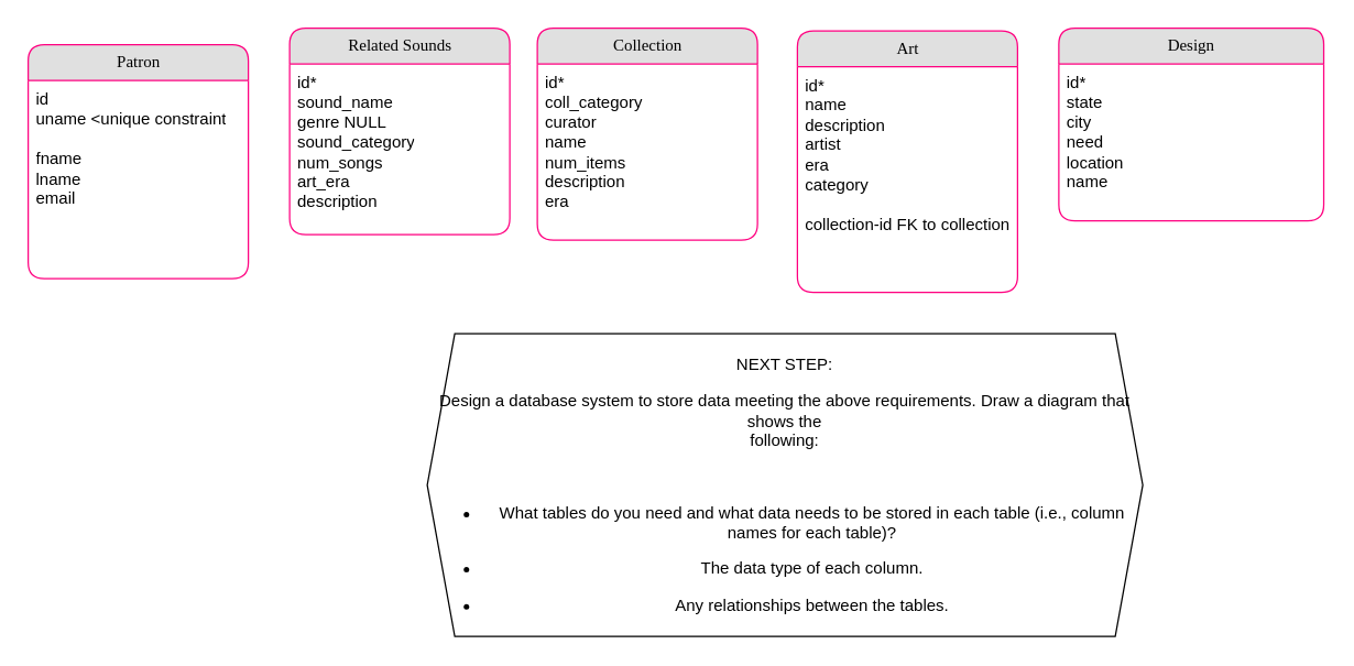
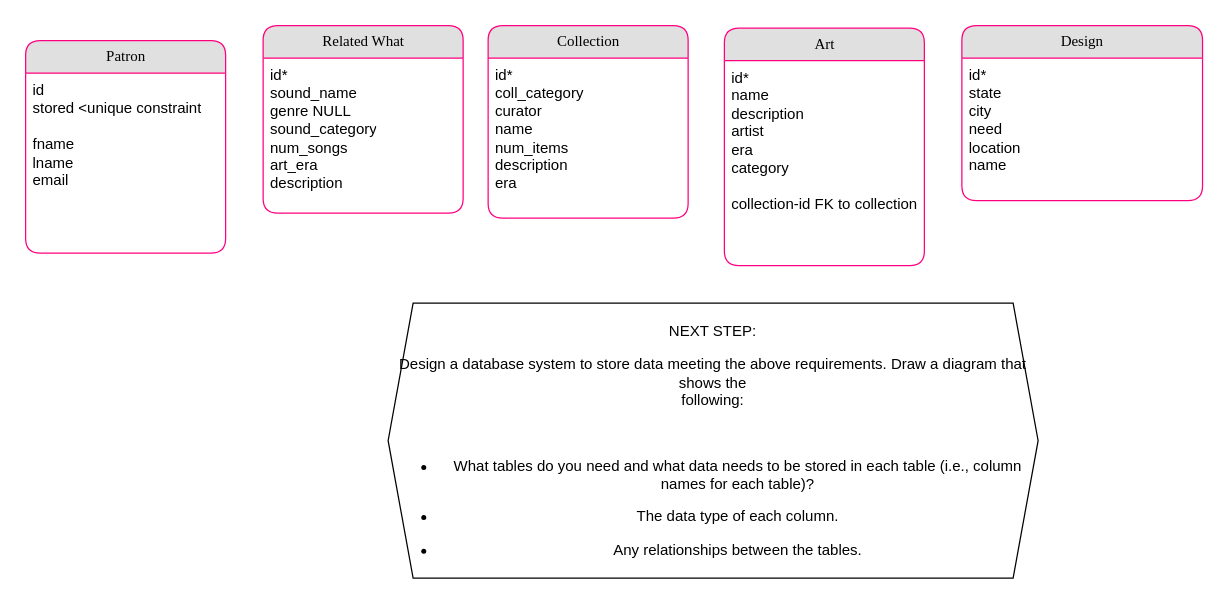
  <mxCell id="0" />
  <mxCell id="1" parent="0" />
  <mxCell id="2" value="Patron" style="swimlane;html=1;fontStyle=0;childLayout=stackLayout;horizontal=1;startSize=26;fillColor=#e0e0e0;horizontalStack=0;resizeParent=1;resizeLast=0;collapsible=1;marginBottom=0;swimlaneFillColor=#ffffff;align=center;rounded=1;shadow=0;comic=0;labelBackgroundColor=none;strokeWidth=1;fontFamily=Verdana;fontSize=12;strokeColor=#FF0080;" vertex="1" parent="1"><mxGeometry x="20" y="32" width="160" height="170" as="geometry" /></mxCell>
- <mxCell id="3" value="&lt;div&gt;id&lt;/div&gt;&lt;div&gt;uname &amp;lt;unique constraint&lt;/div&gt;&lt;div&gt;&lt;br&gt;&lt;/div&gt;&lt;div&gt;fname&lt;/div&gt;&lt;div&gt;lname&lt;/div&gt;&lt;div&gt;email&lt;br&gt;&lt;/div&gt;" style="text;html=1;strokeColor=none;fillColor=none;spacingLeft=4;spacingRight=4;whiteSpace=wrap;overflow=hidden;rotatable=0;points=[[0,0.5],[1,0.5]];portConstraint=eastwest;" vertex="1" parent="2"><mxGeometry y="26" width="160" height="94" as="geometry" /></mxCell>
+ <mxCell id="3" value="&lt;div&gt;id&lt;/div&gt;&lt;div&gt;stored &amp;lt;unique constraint&lt;/div&gt;&lt;div&gt;&lt;br&gt;&lt;/div&gt;&lt;div&gt;fname&lt;/div&gt;&lt;div&gt;lname&lt;/div&gt;&lt;div&gt;email&lt;br&gt;&lt;/div&gt;" style="text;html=1;strokeColor=none;fillColor=none;spacingLeft=4;spacingRight=4;whiteSpace=wrap;overflow=hidden;rotatable=0;points=[[0,0.5],[1,0.5]];portConstraint=eastwest;" vertex="1" parent="2"><mxGeometry y="26" width="160" height="94" as="geometry" /></mxCell>
  <mxCell id="4" value="Collection" style="swimlane;html=1;fontStyle=0;childLayout=stackLayout;horizontal=1;startSize=26;fillColor=#e0e0e0;horizontalStack=0;resizeParent=1;resizeLast=0;collapsible=1;marginBottom=0;swimlaneFillColor=#ffffff;align=center;rounded=1;shadow=0;comic=0;labelBackgroundColor=none;strokeWidth=1;fontFamily=Verdana;fontSize=12;strokeColor=#FF0080;" vertex="1" parent="1"><mxGeometry x="390" y="20" width="160" height="154" as="geometry" /></mxCell>
  <mxCell id="5" value="&lt;div&gt;id*&lt;/div&gt;&lt;div&gt;coll_category&lt;/div&gt;&lt;div&gt;curator&lt;/div&gt;&lt;div&gt;name&lt;/div&gt;&lt;div&gt;num_items&lt;/div&gt;&lt;div&gt;description &lt;br&gt;&lt;/div&gt;&lt;div&gt;era&lt;br&gt;&lt;/div&gt;&lt;div&gt;&lt;br&gt;&lt;/div&gt;&lt;div&gt;&lt;br&gt;&lt;/div&gt;" style="text;html=1;strokeColor=none;fillColor=none;spacingLeft=4;spacingRight=4;whiteSpace=wrap;overflow=hidden;rotatable=0;points=[[0,0.5],[1,0.5]];portConstraint=eastwest;" vertex="1" parent="4"><mxGeometry y="26" width="160" height="124" as="geometry" /></mxCell>
  <mxCell id="6" value="Design" style="swimlane;html=1;fontStyle=0;childLayout=stackLayout;horizontal=1;startSize=26;fillColor=#e0e0e0;horizontalStack=0;resizeParent=1;resizeLast=0;collapsible=1;marginBottom=0;swimlaneFillColor=#ffffff;align=center;rounded=1;shadow=0;comic=0;labelBackgroundColor=none;strokeWidth=1;fontFamily=Verdana;fontSize=12;strokeColor=#FF0080;" vertex="1" parent="1"><mxGeometry x="769" y="20" width="192.53" height="140" as="geometry" /></mxCell>
  <mxCell id="7" value="&lt;div&gt;id*&lt;div&gt;state&lt;/div&gt;&lt;div&gt;city&lt;/div&gt;&lt;div&gt;need&lt;/div&gt;&lt;div&gt;location&lt;/div&gt;&lt;div&gt;name&lt;br&gt;&lt;/div&gt;&lt;/div&gt;" style="text;html=1;strokeColor=none;fillColor=none;spacingLeft=4;spacingRight=4;whiteSpace=wrap;overflow=hidden;rotatable=0;points=[[0,0.5],[1,0.5]];portConstraint=eastwest;" vertex="1" parent="6"><mxGeometry y="26" width="192.53" height="114" as="geometry" /></mxCell>
  <mxCell id="8" value="Art" style="swimlane;html=1;fontStyle=0;childLayout=stackLayout;horizontal=1;startSize=26;fillColor=#e0e0e0;horizontalStack=0;resizeParent=1;resizeLast=0;collapsible=1;marginBottom=0;swimlaneFillColor=#ffffff;align=center;rounded=1;shadow=0;comic=0;labelBackgroundColor=none;strokeWidth=1;fontFamily=Verdana;fontSize=12;strokeColor=#FF0080;" vertex="1" parent="1"><mxGeometry x="579" y="22" width="160" height="190" as="geometry" /></mxCell>
  <mxCell id="9" value="&lt;div&gt;id*&lt;/div&gt;&lt;div&gt;name&lt;/div&gt;&lt;div&gt;description&lt;/div&gt;&lt;div&gt;artist&lt;/div&gt;&lt;div&gt;era&lt;/div&gt;&lt;div&gt;category&lt;br&gt;&lt;/div&gt;&lt;div&gt;&lt;br&gt;&lt;/div&gt;&lt;div&gt;collection-id FK to collection &lt;br&gt;&lt;/div&gt;" style="text;html=1;strokeColor=none;fillColor=none;spacingLeft=4;spacingRight=4;whiteSpace=wrap;overflow=hidden;rotatable=0;points=[[0,0.5],[1,0.5]];portConstraint=eastwest;" vertex="1" parent="8"><mxGeometry y="26" width="160" height="164" as="geometry" /></mxCell>
  <mxCell id="10" value="&lt;p&gt;NEXT STEP: &lt;br&gt;&lt;/p&gt;&lt;p&gt;Design a database system to store data meeting the above requirements. Draw a diagram that shows the&lt;br&gt;following:&lt;/p&gt;&lt;br&gt;&lt;ul class=&quot;simple&quot;&gt;&lt;li&gt;&lt;p&gt;What tables do you need and what data needs to be stored in each table (i.e., column names for each table)?&lt;/p&gt;&lt;/li&gt;&lt;li&gt;&lt;p&gt;The data type of each column.&lt;/p&gt;&lt;/li&gt;&lt;li&gt;&lt;p&gt;Any relationships between the tables.&lt;/p&gt;&lt;/li&gt;&lt;/ul&gt;" style="shape=hexagon;perimeter=hexagonPerimeter2;whiteSpace=wrap;html=1;fixedSize=1;" vertex="1" parent="1"><mxGeometry x="310" y="242" width="520" height="220" as="geometry" /></mxCell>
- <mxCell id="11" value="Related Sounds" style="swimlane;html=1;fontStyle=0;childLayout=stackLayout;horizontal=1;startSize=26;fillColor=#e0e0e0;horizontalStack=0;resizeParent=1;resizeLast=0;collapsible=1;marginBottom=0;swimlaneFillColor=#ffffff;align=center;rounded=1;shadow=0;comic=0;labelBackgroundColor=none;strokeWidth=1;fontFamily=Verdana;fontSize=12;strokeColor=#FF0080;" vertex="1" parent="1"><mxGeometry x="210" y="20" width="160" height="150" as="geometry" /></mxCell>
+ <mxCell id="11" value="Related What" style="swimlane;html=1;fontStyle=0;childLayout=stackLayout;horizontal=1;startSize=26;fillColor=#e0e0e0;horizontalStack=0;resizeParent=1;resizeLast=0;collapsible=1;marginBottom=0;swimlaneFillColor=#ffffff;align=center;rounded=1;shadow=0;comic=0;labelBackgroundColor=none;strokeWidth=1;fontFamily=Verdana;fontSize=12;strokeColor=#FF0080;" vertex="1" parent="1"><mxGeometry x="210" y="20" width="160" height="150" as="geometry" /></mxCell>
  <mxCell id="12" value="&lt;div&gt;id*&lt;br&gt;&lt;/div&gt;&lt;div&gt;sound_name&lt;/div&gt;&lt;div&gt;genre NULL&lt;/div&gt;&lt;div&gt;sound_category&lt;/div&gt;&lt;div&gt;num_songs&lt;/div&gt;&lt;div&gt;art_era&lt;/div&gt;&lt;div&gt;description&lt;br&gt;&lt;/div&gt;&lt;div&gt;&lt;br&gt;&lt;/div&gt;" style="text;html=1;strokeColor=none;fillColor=none;spacingLeft=4;spacingRight=4;whiteSpace=wrap;overflow=hidden;rotatable=0;points=[[0,0.5],[1,0.5]];portConstraint=eastwest;" vertex="1" parent="11"><mxGeometry y="26" width="160" height="114" as="geometry" /></mxCell>
